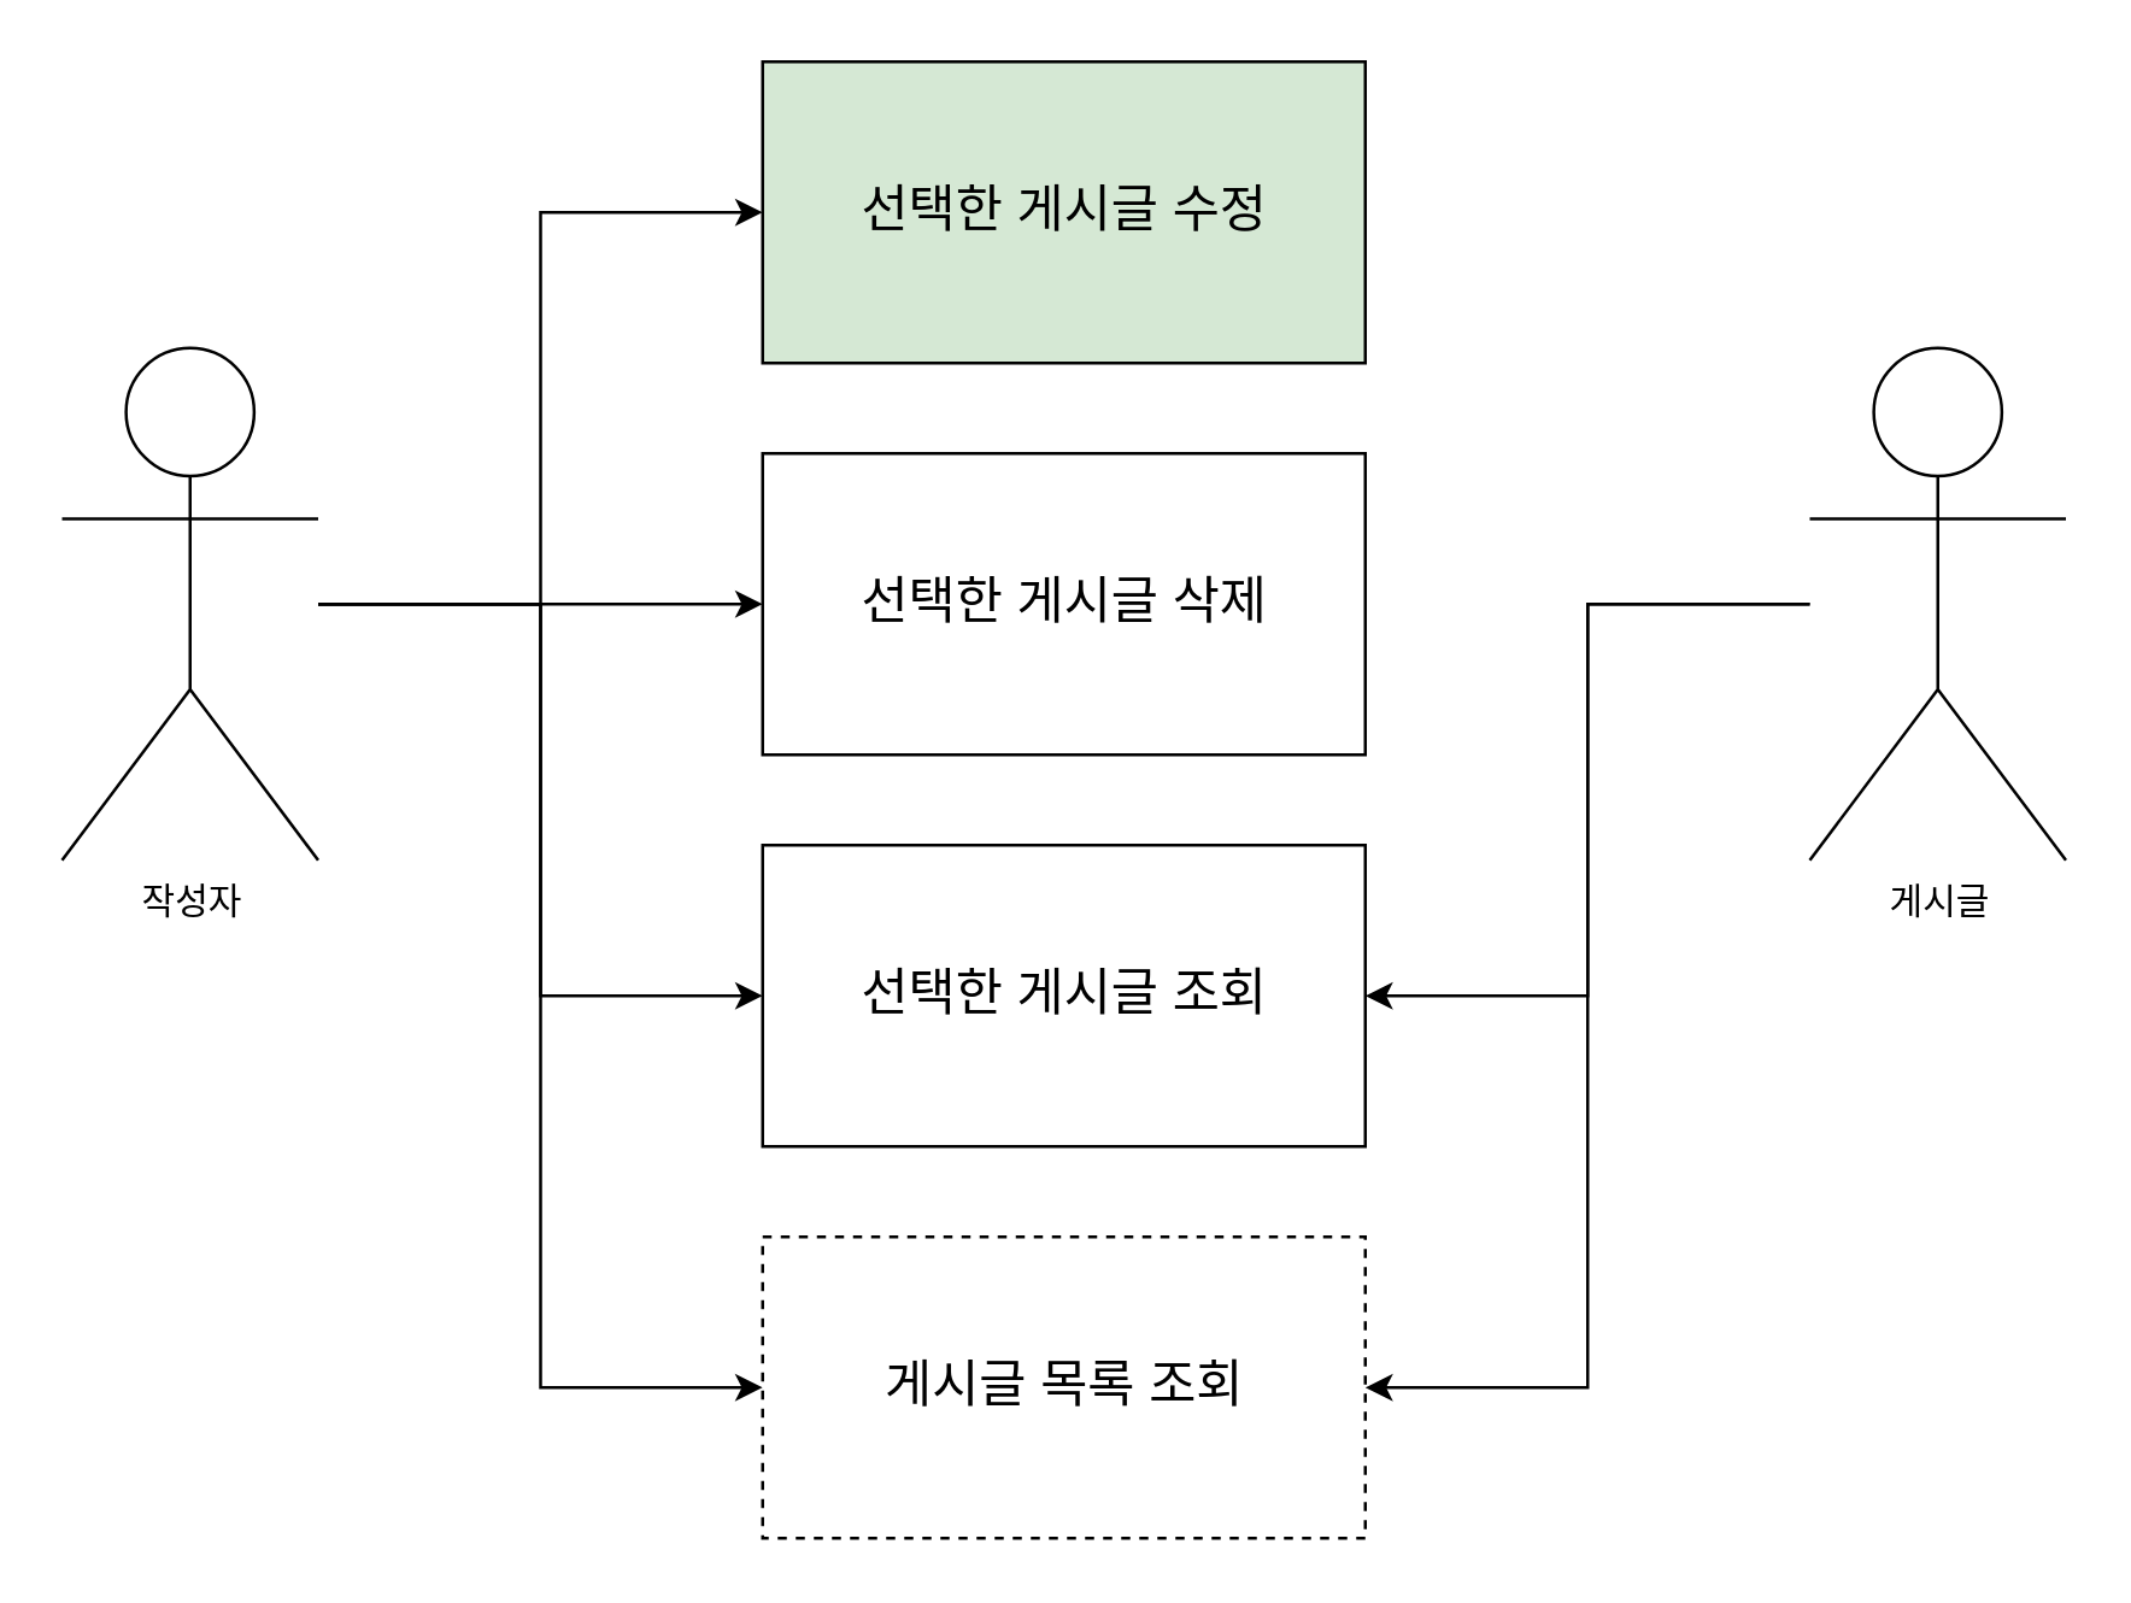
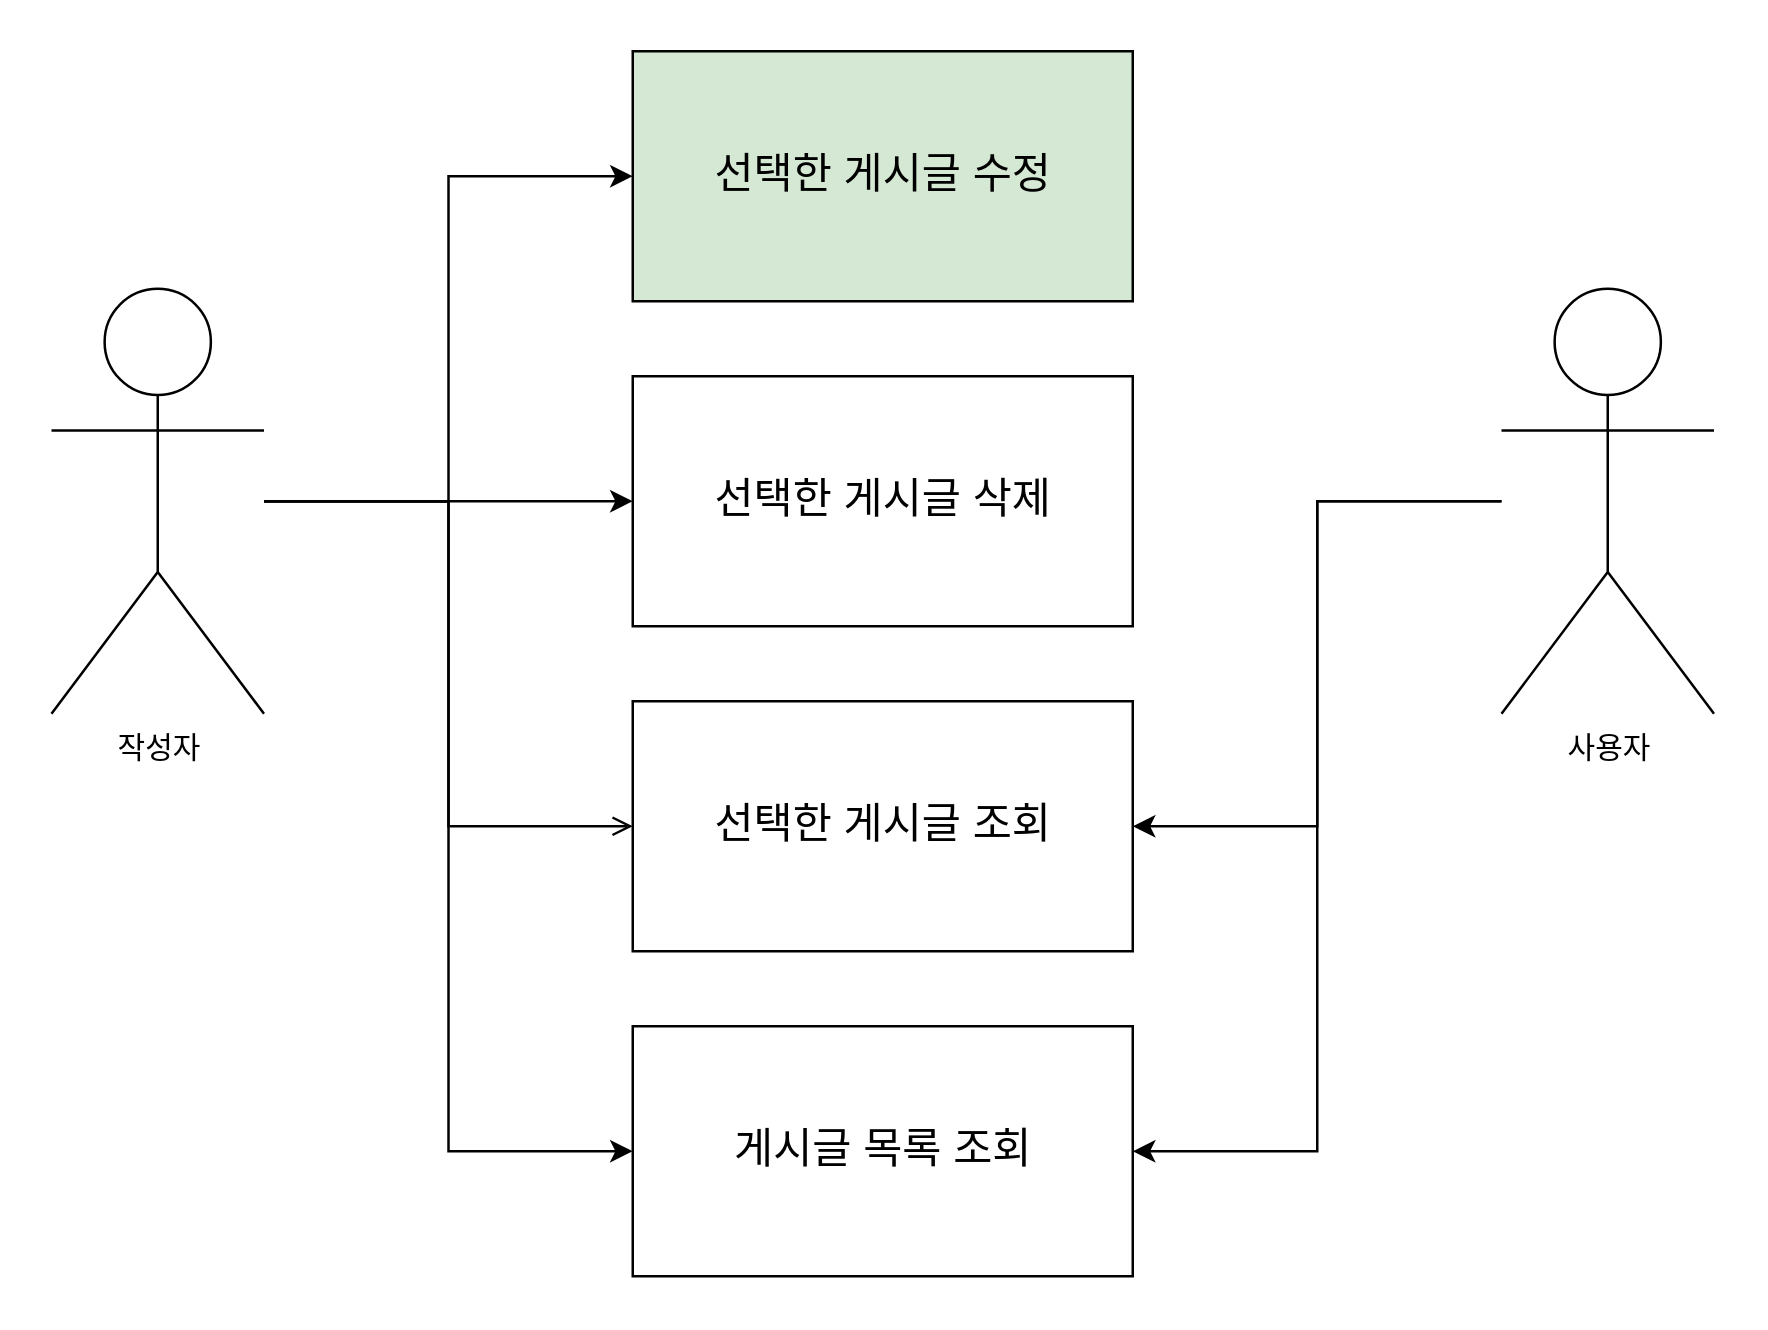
  <mxCell id="0" />
  <mxCell id="1" parent="0" />
  <mxCell id="2" style="edgeStyle=orthogonalEdgeStyle;rounded=0;orthogonalLoop=1;jettySize=auto;html=1;entryX=0;entryY=0.5;entryDx=0;entryDy=0;" edge="1" parent="1" source="6" target="10"><mxGeometry relative="1" as="geometry" /></mxCell>
  <mxCell id="3" style="edgeStyle=orthogonalEdgeStyle;rounded=0;orthogonalLoop=1;jettySize=auto;html=1;entryX=0;entryY=0.5;entryDx=0;entryDy=0;" edge="1" parent="1" source="6" target="11"><mxGeometry relative="1" as="geometry" /></mxCell>
- <mxCell id="4" style="edgeStyle=orthogonalEdgeStyle;rounded=0;orthogonalLoop=1;jettySize=auto;html=1;entryX=0;entryY=0.5;entryDx=0;entryDy=0;" edge="1" parent="1" source="6" target="12"><mxGeometry relative="1" as="geometry" /></mxCell>
+ <mxCell id="4" style="edgeStyle=orthogonalEdgeStyle;rounded=0;orthogonalLoop=1;jettySize=auto;html=1;entryX=0;entryY=0.5;entryDx=0;entryDy=0;endArrow=open;" edge="1" parent="1" source="6" target="12"><mxGeometry relative="1" as="geometry" /></mxCell>
  <mxCell id="5" style="edgeStyle=orthogonalEdgeStyle;rounded=0;orthogonalLoop=1;jettySize=auto;html=1;entryX=0;entryY=0.5;entryDx=0;entryDy=0;" edge="1" parent="1" source="6" target="13"><mxGeometry relative="1" as="geometry" /></mxCell>
  <mxCell id="6" value="작성자" style="shape=umlActor;verticalLabelPosition=bottom;verticalAlign=top;html=1;outlineConnect=0;" vertex="1" parent="1"><mxGeometry x="20" y="115" width="85" height="170" as="geometry" /></mxCell>
  <mxCell id="7" style="edgeStyle=orthogonalEdgeStyle;rounded=0;orthogonalLoop=1;jettySize=auto;html=1;entryX=1;entryY=0.5;entryDx=0;entryDy=0;" edge="1" parent="1" source="9" target="12"><mxGeometry relative="1" as="geometry" /></mxCell>
  <mxCell id="8" style="edgeStyle=orthogonalEdgeStyle;rounded=0;orthogonalLoop=1;jettySize=auto;html=1;entryX=1;entryY=0.5;entryDx=0;entryDy=0;" edge="1" parent="1" source="9" target="13"><mxGeometry relative="1" as="geometry" /></mxCell>
- <mxCell id="9" value="게시글" style="shape=umlActor;verticalLabelPosition=bottom;verticalAlign=top;html=1;outlineConnect=0;" vertex="1" parent="1"><mxGeometry x="600" y="115" width="85" height="170" as="geometry" /></mxCell>
+ <mxCell id="9" value="사용자" style="shape=umlActor;verticalLabelPosition=bottom;verticalAlign=top;html=1;outlineConnect=0;" vertex="1" parent="1"><mxGeometry x="600" y="115" width="85" height="170" as="geometry" /></mxCell>
  <mxCell id="10" value="선택한 게시글 수정" style="rounded=0;whiteSpace=wrap;html=1;fontSize=17;fillColor=#d5e8d4;" vertex="1" parent="1"><mxGeometry x="252.5" y="20" width="200" height="100" as="geometry" /></mxCell>
  <mxCell id="11" value="선택한 게시글 삭제" style="rounded=0;whiteSpace=wrap;html=1;fontSize=17;" vertex="1" parent="1"><mxGeometry x="252.5" y="150" width="200" height="100" as="geometry" /></mxCell>
  <mxCell id="12" value="선택한 게시글 조회" style="rounded=0;whiteSpace=wrap;html=1;fontSize=17;" vertex="1" parent="1"><mxGeometry x="252.5" y="280" width="200" height="100" as="geometry" /></mxCell>
- <mxCell id="13" value="게시글 목록 조회" style="rounded=0;whiteSpace=wrap;html=1;fontSize=17;dashed=1;" vertex="1" parent="1"><mxGeometry x="252.5" y="410" width="200" height="100" as="geometry" /></mxCell>
+ <mxCell id="13" value="게시글 목록 조회" style="rounded=0;whiteSpace=wrap;html=1;fontSize=17;" vertex="1" parent="1"><mxGeometry x="252.5" y="410" width="200" height="100" as="geometry" /></mxCell>
